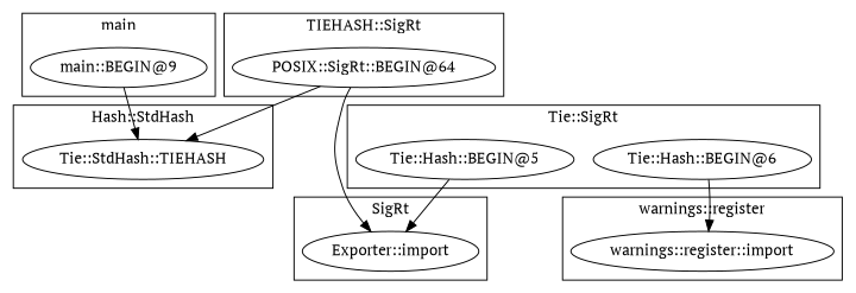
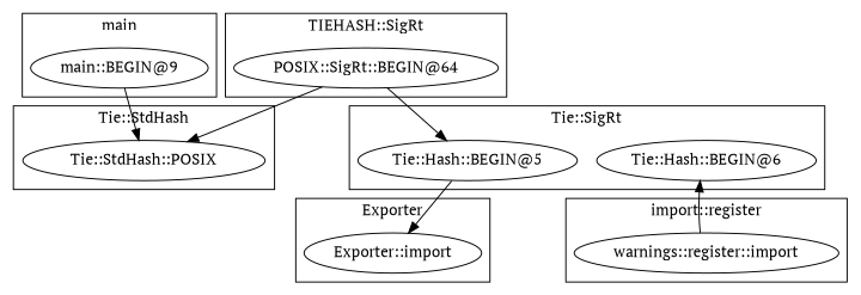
  digraph {
    fontname="PT Serif"
    node [fontname="PT Serif"]
    edge [fontname="PT Serif"]
    "POSIX::SigRt::BEGIN@64"
-   "Tie::StdHash::TIEHASH"
+   "Tie::StdHash::TIEHASH" [label="Tie::StdHash::POSIX"]
    "Exporter::import"
    "main::BEGIN@9"
    "Tie::Hash::BEGIN@5"
    "Tie::Hash::BEGIN@6"
    "warnings::register::import"
    subgraph cluster_1 {
      label="TIEHASH::SigRt"
      "POSIX::SigRt::BEGIN@64"
    }
    subgraph cluster_2 {
-     label="Hash::StdHash"
+     label="Tie::StdHash"
      "Tie::StdHash::TIEHASH"
    }
    subgraph cluster_3 {
-     label=SigRt
+     label=Exporter
      "Exporter::import"
    }
    subgraph cluster_4 {
      label=main
      "main::BEGIN@9"
    }
    subgraph cluster_5 {
      label="Tie::SigRt"
      "Tie::Hash::BEGIN@5"
      "Tie::Hash::BEGIN@6"
    }
    subgraph cluster_6 {
-     label="warnings::register"
+     label="import::register"
      "warnings::register::import"
    }
    "POSIX::SigRt::BEGIN@64" -> "Tie::StdHash::TIEHASH"
-   "POSIX::SigRt::BEGIN@64" -> "Exporter::import"
+   "POSIX::SigRt::BEGIN@64" -> "Tie::Hash::BEGIN@5"
    "main::BEGIN@9" -> "Tie::StdHash::TIEHASH"
    "Tie::Hash::BEGIN@5" -> "Exporter::import"
-   "Tie::Hash::BEGIN@6" -> "warnings::register::import"
+   "warnings::register::import" -> "Tie::Hash::BEGIN@6"
  }
